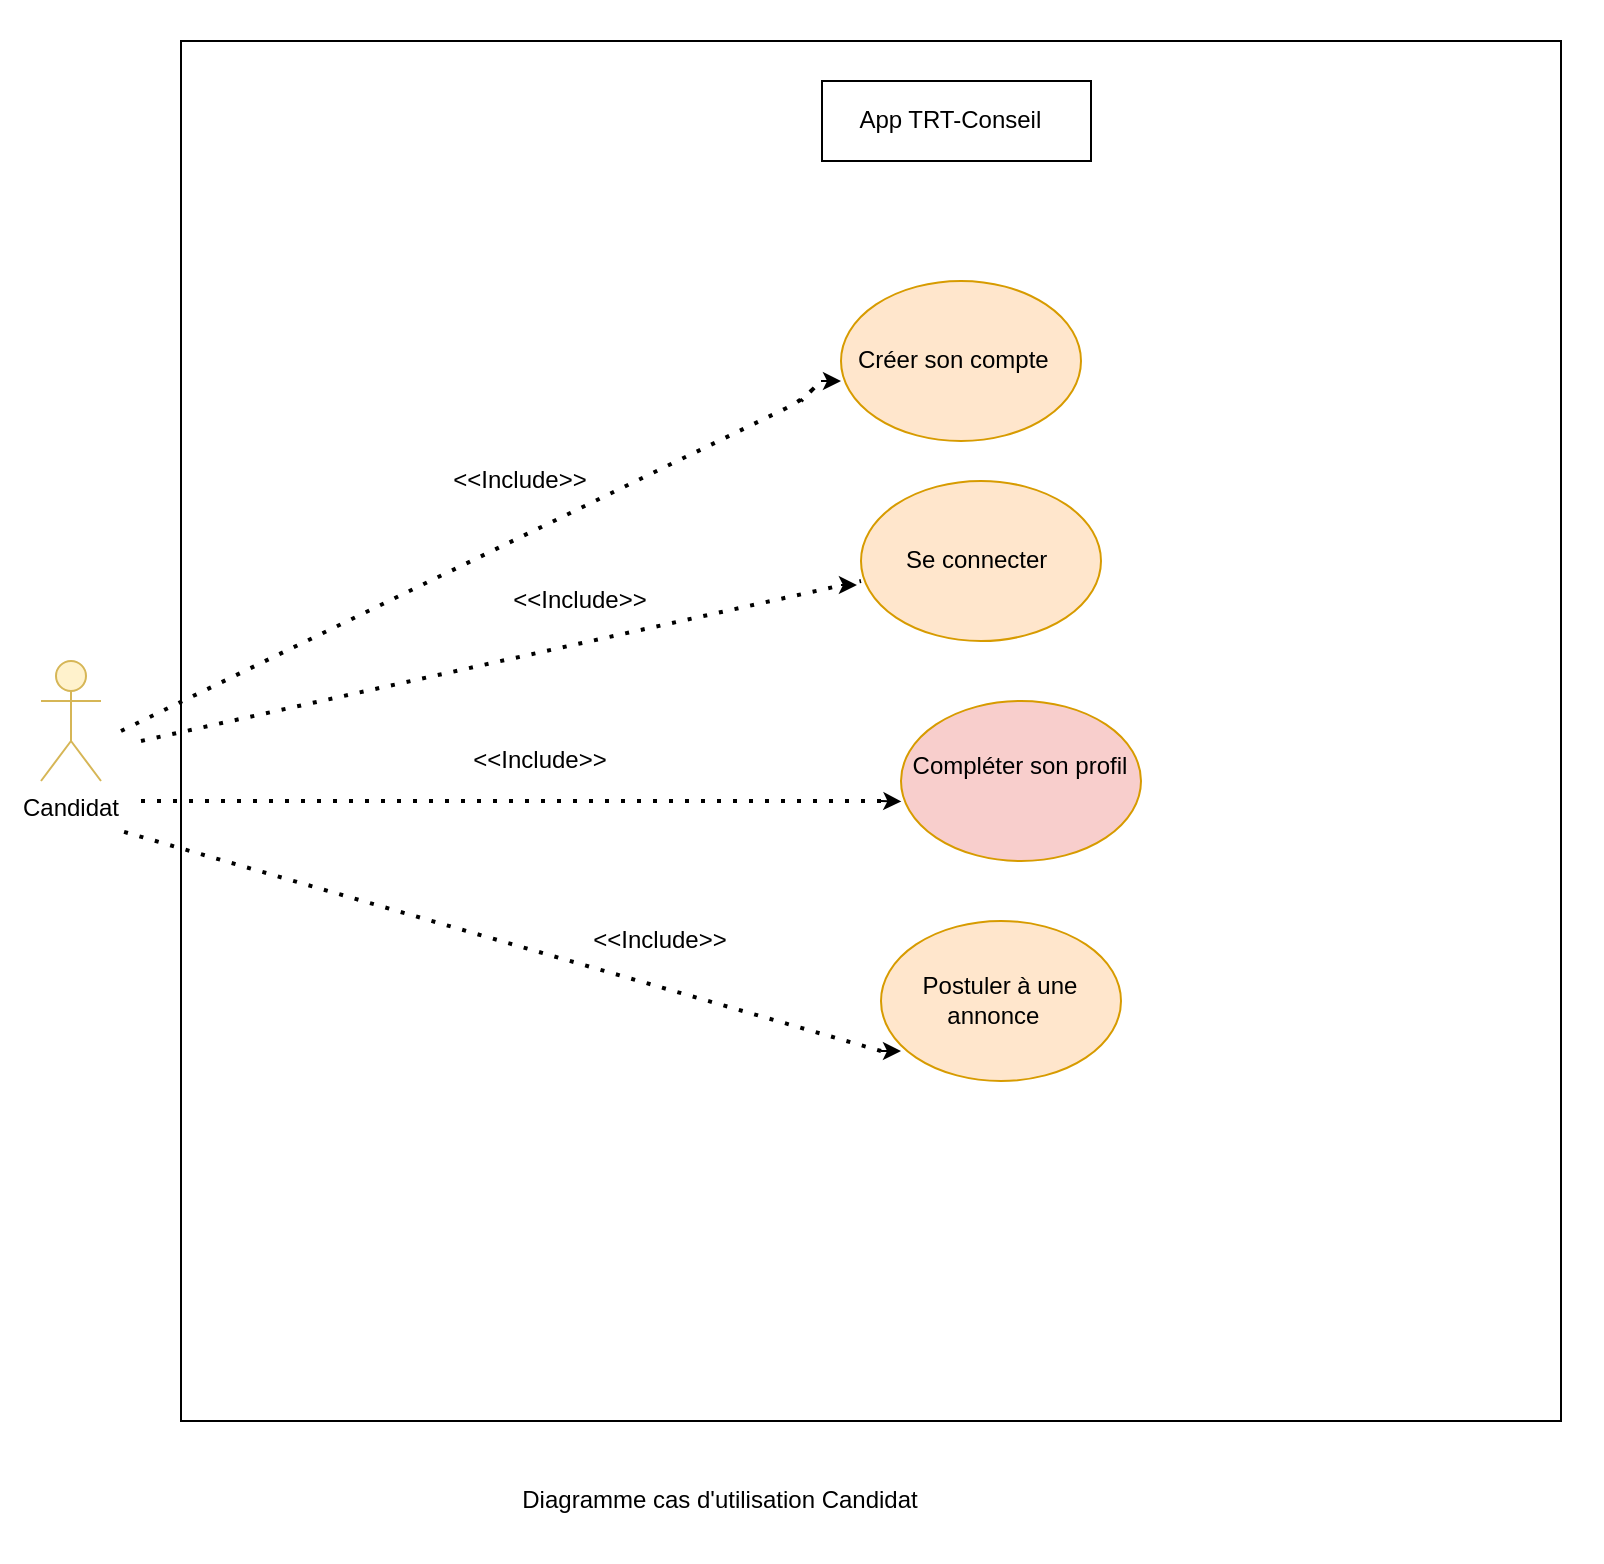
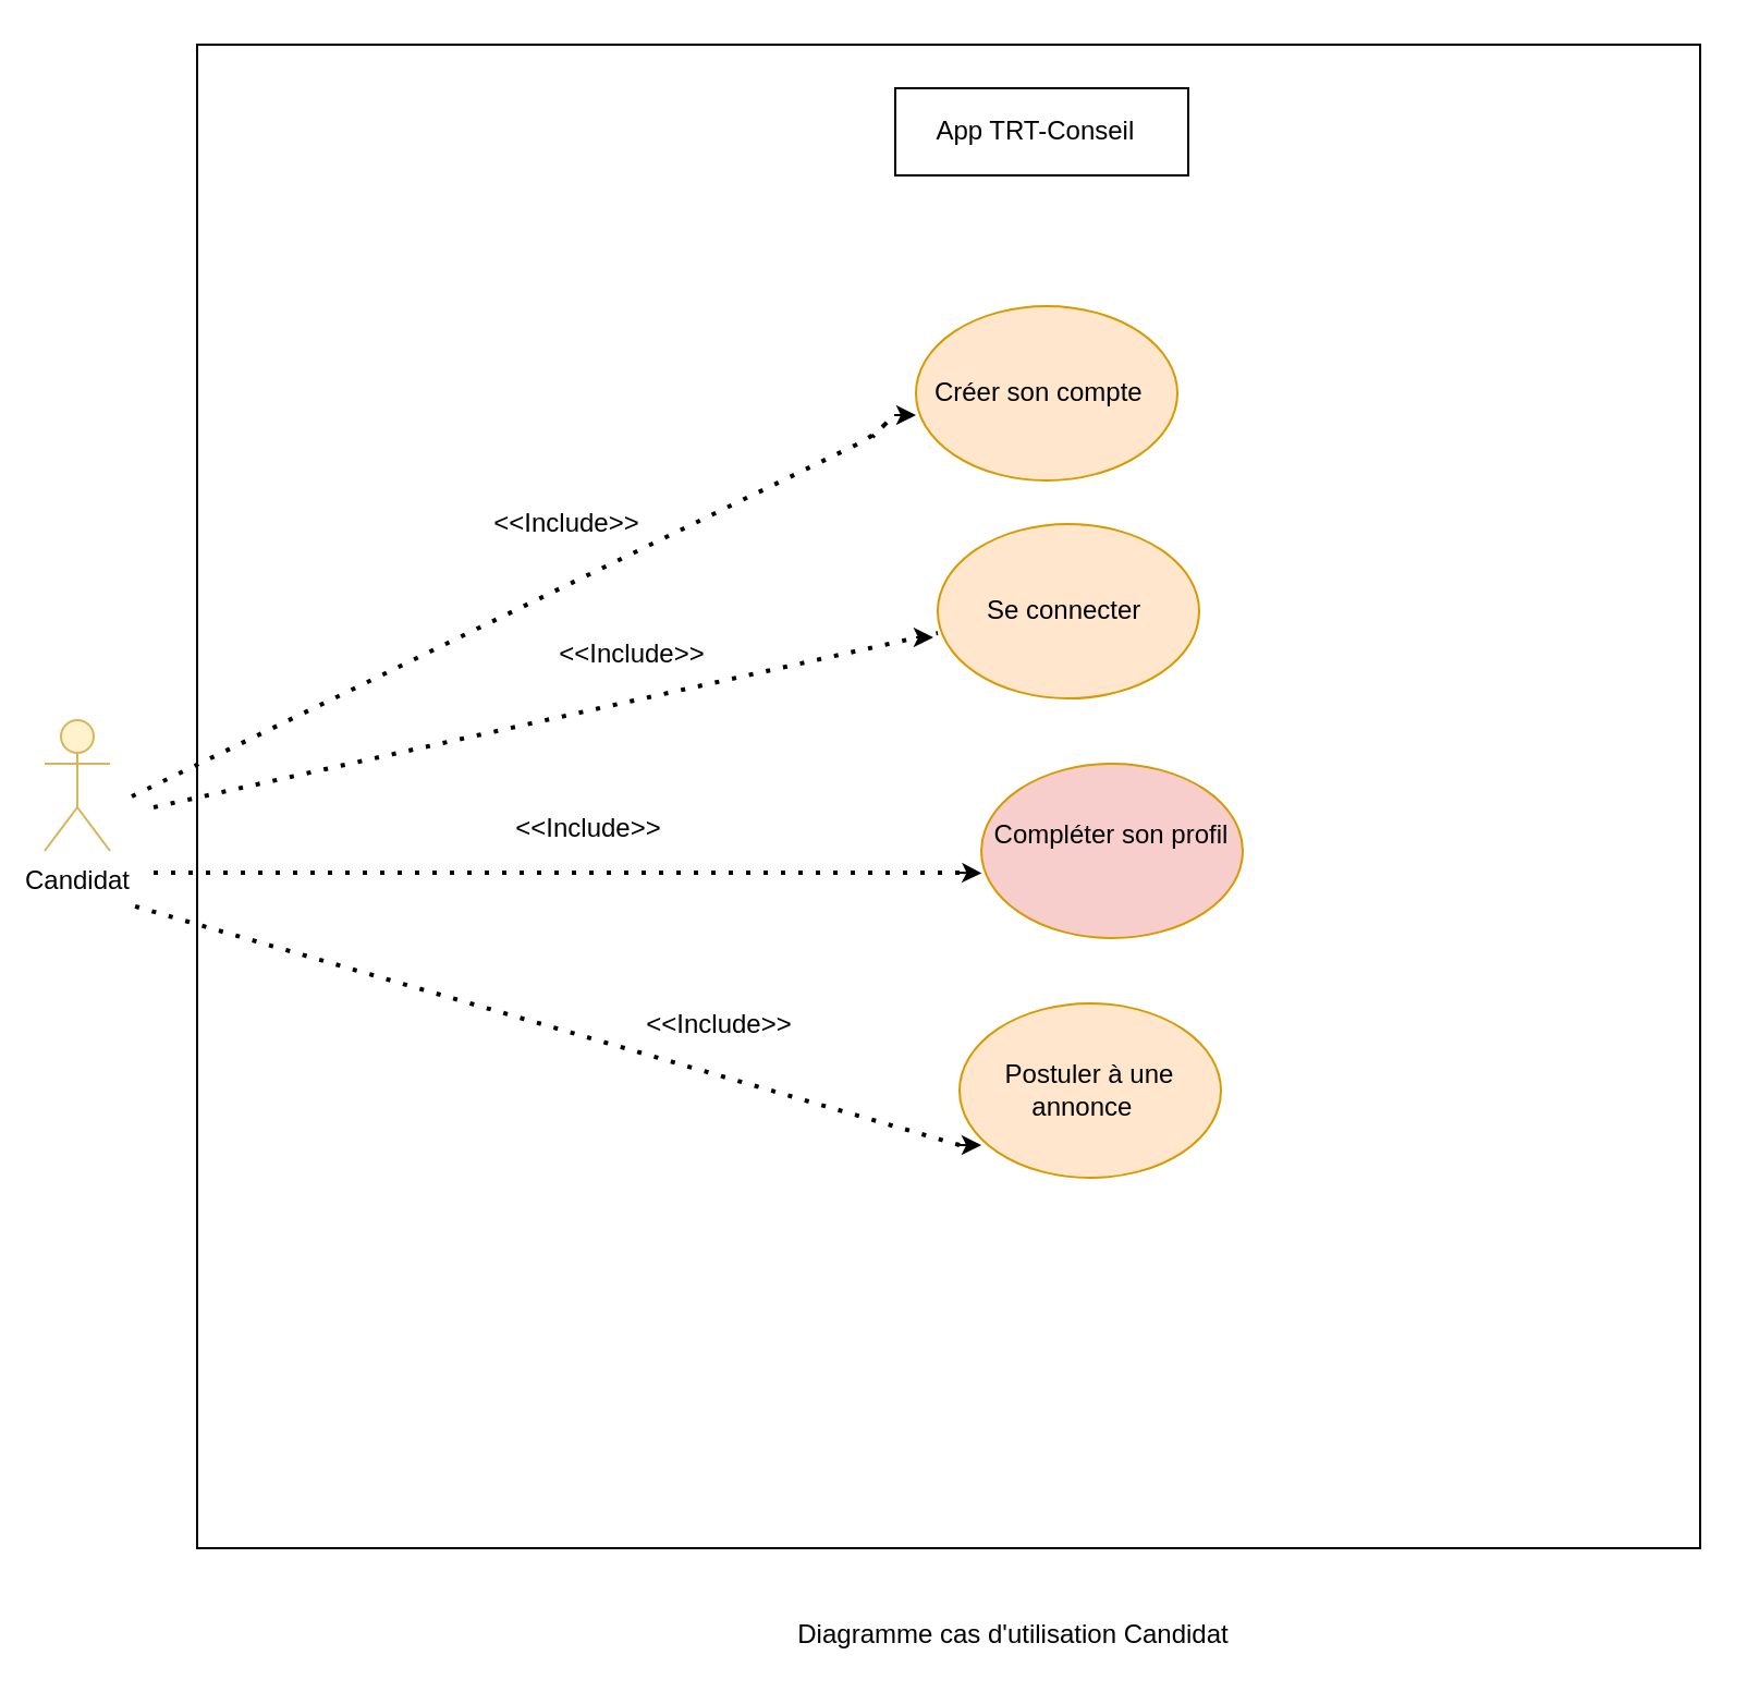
  <mxCell id="0" />
  <mxCell id="1" parent="0" />
  <mxCell id="2" value="" style="whiteSpace=wrap;html=1;aspect=fixed;" parent="1" vertex="1"><mxGeometry x="90" y="20" width="690" height="690" as="geometry" /></mxCell>
  <mxCell id="3" value="Candidat" style="shape=umlActor;verticalLabelPosition=bottom;verticalAlign=top;html=1;outlineConnect=0;fillColor=#fff2cc;strokeColor=#d6b656;" parent="1" vertex="1"><mxGeometry x="20" y="330" width="30" height="60" as="geometry" /></mxCell>
  <mxCell id="4" value="&amp;nbsp;&lt;span class=&quot;fontstyle0&quot;&gt;Se connecter&lt;/span&gt;&amp;nbsp;&amp;nbsp;" style="ellipse;whiteSpace=wrap;html=1;fillColor=#ffe6cc;strokeColor=#d79b00;" parent="1" vertex="1"><mxGeometry x="430" y="240" width="120" height="80" as="geometry" /></mxCell>
  <mxCell id="5" value="&lt;span class=&quot;fontstyle0&quot;&gt;Créer son compte&lt;/span&gt;&amp;nbsp;&amp;nbsp;" style="ellipse;whiteSpace=wrap;html=1;fillColor=#ffe6cc;strokeColor=#d79b00;" parent="1" vertex="1"><mxGeometry x="420" y="140" width="120" height="80" as="geometry" /></mxCell>
  <mxCell id="6" value="&#10;&#10;&#10;&lt;span class=&quot;fontstyle0&quot;&gt;Compléter son profil&lt;/span&gt; &#10;&lt;br style=&quot;font-style: normal; font-variant: normal; font-weight: normal; letter-spacing: normal; line-height: normal; text-indent: 0px; text-transform: none; word-spacing: 0px;&quot;&gt;&#10;&#10;&#10;" style="ellipse;whiteSpace=wrap;html=1;fillColor=#f8cecc;strokeColor=#d79b00;" parent="1" vertex="1"><mxGeometry x="450" y="350" width="120" height="80" as="geometry" /></mxCell>
  <mxCell id="7" value="" style="endArrow=none;dashed=1;html=1;dashPattern=1 3;strokeWidth=2;" parent="1" edge="1"><mxGeometry width="50" height="50" relative="1" as="geometry"><mxPoint x="60" y="365" as="sourcePoint" /><mxPoint x="400" y="200" as="targetPoint" /><Array as="points"><mxPoint x="400" y="200" /><mxPoint x="410" y="190" /></Array></mxGeometry></mxCell>
  <mxCell id="8" value="&amp;lt;&amp;lt;Include&amp;gt;&amp;gt;" style="text;html=1;strokeColor=none;fillColor=none;align=center;verticalAlign=middle;whiteSpace=wrap;rounded=0;" parent="1" vertex="1"><mxGeometry x="240" y="230" width="40" height="20" as="geometry" /></mxCell>
  <mxCell id="9" value="" style="endArrow=none;dashed=1;html=1;dashPattern=1 3;strokeWidth=2;" parent="1" edge="1"><mxGeometry width="50" height="50" relative="1" as="geometry"><mxPoint x="70" y="370" as="sourcePoint" /><mxPoint x="430" y="290" as="targetPoint" /></mxGeometry></mxCell>
  <mxCell id="10" value="" style="endArrow=none;dashed=1;html=1;dashPattern=1 3;strokeWidth=2;" parent="1" edge="1"><mxGeometry width="50" height="50" relative="1" as="geometry"><mxPoint x="70" y="400" as="sourcePoint" /><mxPoint x="440" y="400" as="targetPoint" /></mxGeometry></mxCell>
  <mxCell id="11" value="&amp;lt;&amp;lt;Include&amp;gt;&amp;gt;" style="text;html=1;strokeColor=none;fillColor=none;align=center;verticalAlign=middle;whiteSpace=wrap;rounded=0;" parent="1" vertex="1"><mxGeometry x="270" y="290" width="40" height="20" as="geometry" /></mxCell>
  <mxCell id="12" value="&amp;lt;&amp;lt;Include&amp;gt;&amp;gt;" style="text;html=1;strokeColor=none;fillColor=none;align=center;verticalAlign=middle;whiteSpace=wrap;rounded=0;" parent="1" vertex="1"><mxGeometry x="250" y="370" width="40" height="20" as="geometry" /></mxCell>
  <mxCell id="13" value="&lt;span class=&quot;fontstyle0&quot;&gt;App TRT-Conseil&lt;/span&gt;&amp;nbsp;&amp;nbsp;" style="rounded=0;whiteSpace=wrap;html=1;" parent="1" vertex="1"><mxGeometry x="410.5" y="40" width="134.5" height="40" as="geometry" /></mxCell>
  <mxCell id="14" value="" style="endArrow=classic;html=1;entryX=0.522;entryY=0.551;entryDx=0;entryDy=0;entryPerimeter=0;" parent="1" target="2" edge="1"><mxGeometry width="50" height="50" relative="1" as="geometry"><mxPoint x="440" y="400" as="sourcePoint" /><mxPoint x="410" y="310" as="targetPoint" /></mxGeometry></mxCell>
  <mxCell id="15" value="" style="endArrow=classic;html=1;entryX=-0.017;entryY=0.65;entryDx=0;entryDy=0;entryPerimeter=0;" parent="1" target="4" edge="1"><mxGeometry width="50" height="50" relative="1" as="geometry"><mxPoint x="420" y="292" as="sourcePoint" /><mxPoint x="410" y="310" as="targetPoint" /></mxGeometry></mxCell>
  <mxCell id="16" value="" style="endArrow=classic;html=1;" parent="1" edge="1"><mxGeometry width="50" height="50" relative="1" as="geometry"><mxPoint x="410" y="190" as="sourcePoint" /><mxPoint x="420" y="190" as="targetPoint" /></mxGeometry></mxCell>
  <mxCell id="17" value="&lt;span class=&quot;fontstyle0&quot;&gt;Postuler à une annonce&lt;/span&gt;&amp;nbsp;&amp;nbsp;" style="ellipse;whiteSpace=wrap;html=1;fillColor=#ffe6cc;strokeColor=#d79b00;" vertex="1" parent="1"><mxGeometry x="440" y="460" width="120" height="80" as="geometry" /></mxCell>
  <mxCell id="18" value="" style="endArrow=none;dashed=1;html=1;dashPattern=1 3;strokeWidth=2;" edge="1" parent="1"><mxGeometry width="50" height="50" relative="1" as="geometry"><mxPoint x="440" y="525" as="sourcePoint" /><mxPoint x="60" y="415" as="targetPoint" /></mxGeometry></mxCell>
  <mxCell id="19" value="&amp;lt;&amp;lt;Include&amp;gt;&amp;gt;" style="text;html=1;strokeColor=none;fillColor=none;align=center;verticalAlign=middle;whiteSpace=wrap;rounded=0;" vertex="1" parent="1"><mxGeometry x="310" y="460" width="40" height="20" as="geometry" /></mxCell>
  <mxCell id="20" value="" style="endArrow=classic;html=1;" edge="1" parent="1"><mxGeometry width="50" height="50" relative="1" as="geometry"><mxPoint x="440" y="525" as="sourcePoint" /><mxPoint x="450" y="525" as="targetPoint" /></mxGeometry></mxCell>
- <mxCell id="21" value="Diagramme cas d'utilisation Candidat" style="text;html=1;strokeColor=none;fillColor=none;align=center;verticalAlign=middle;whiteSpace=wrap;rounded=0;" vertex="1" parent="1"><mxGeometry x="235" y="740" width="250" height="20" as="geometry" /></mxCell>
+ <mxCell id="21" value="Diagramme cas d'utilisation Candidat" style="text;html=1;strokeColor=none;fillColor=none;align=center;verticalAlign=middle;whiteSpace=wrap;rounded=0;" vertex="1" parent="1"><mxGeometry x="340" y="740" width="250" height="20" as="geometry" /></mxCell>
